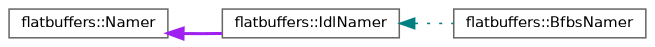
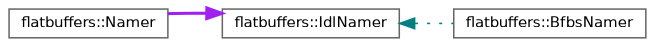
  digraph {
    rankdir=LR
    node [color=grey40 fillcolor=white fontname=Helvetica fontsize=10 shape=box style=filled]
    edge [dir=back fontname=Helvetica fontsize=10 labelfontname=Helvetica labelfontsize=10]
    n1 [height=0.2 label="flatbuffers::Namer" width=0.4]
    n2 [height=0.2 label="flatbuffers::IdlNamer" width=0.4]
    n3 [height=0.2 label="flatbuffers::BfbsNamer" width=0.4]
-   n1 -> n2 [color=purple style=bold]
+   n2 -> n1 [color=purple style=bold]
    n2 -> n3 [color=teal style=dotted]
  }
